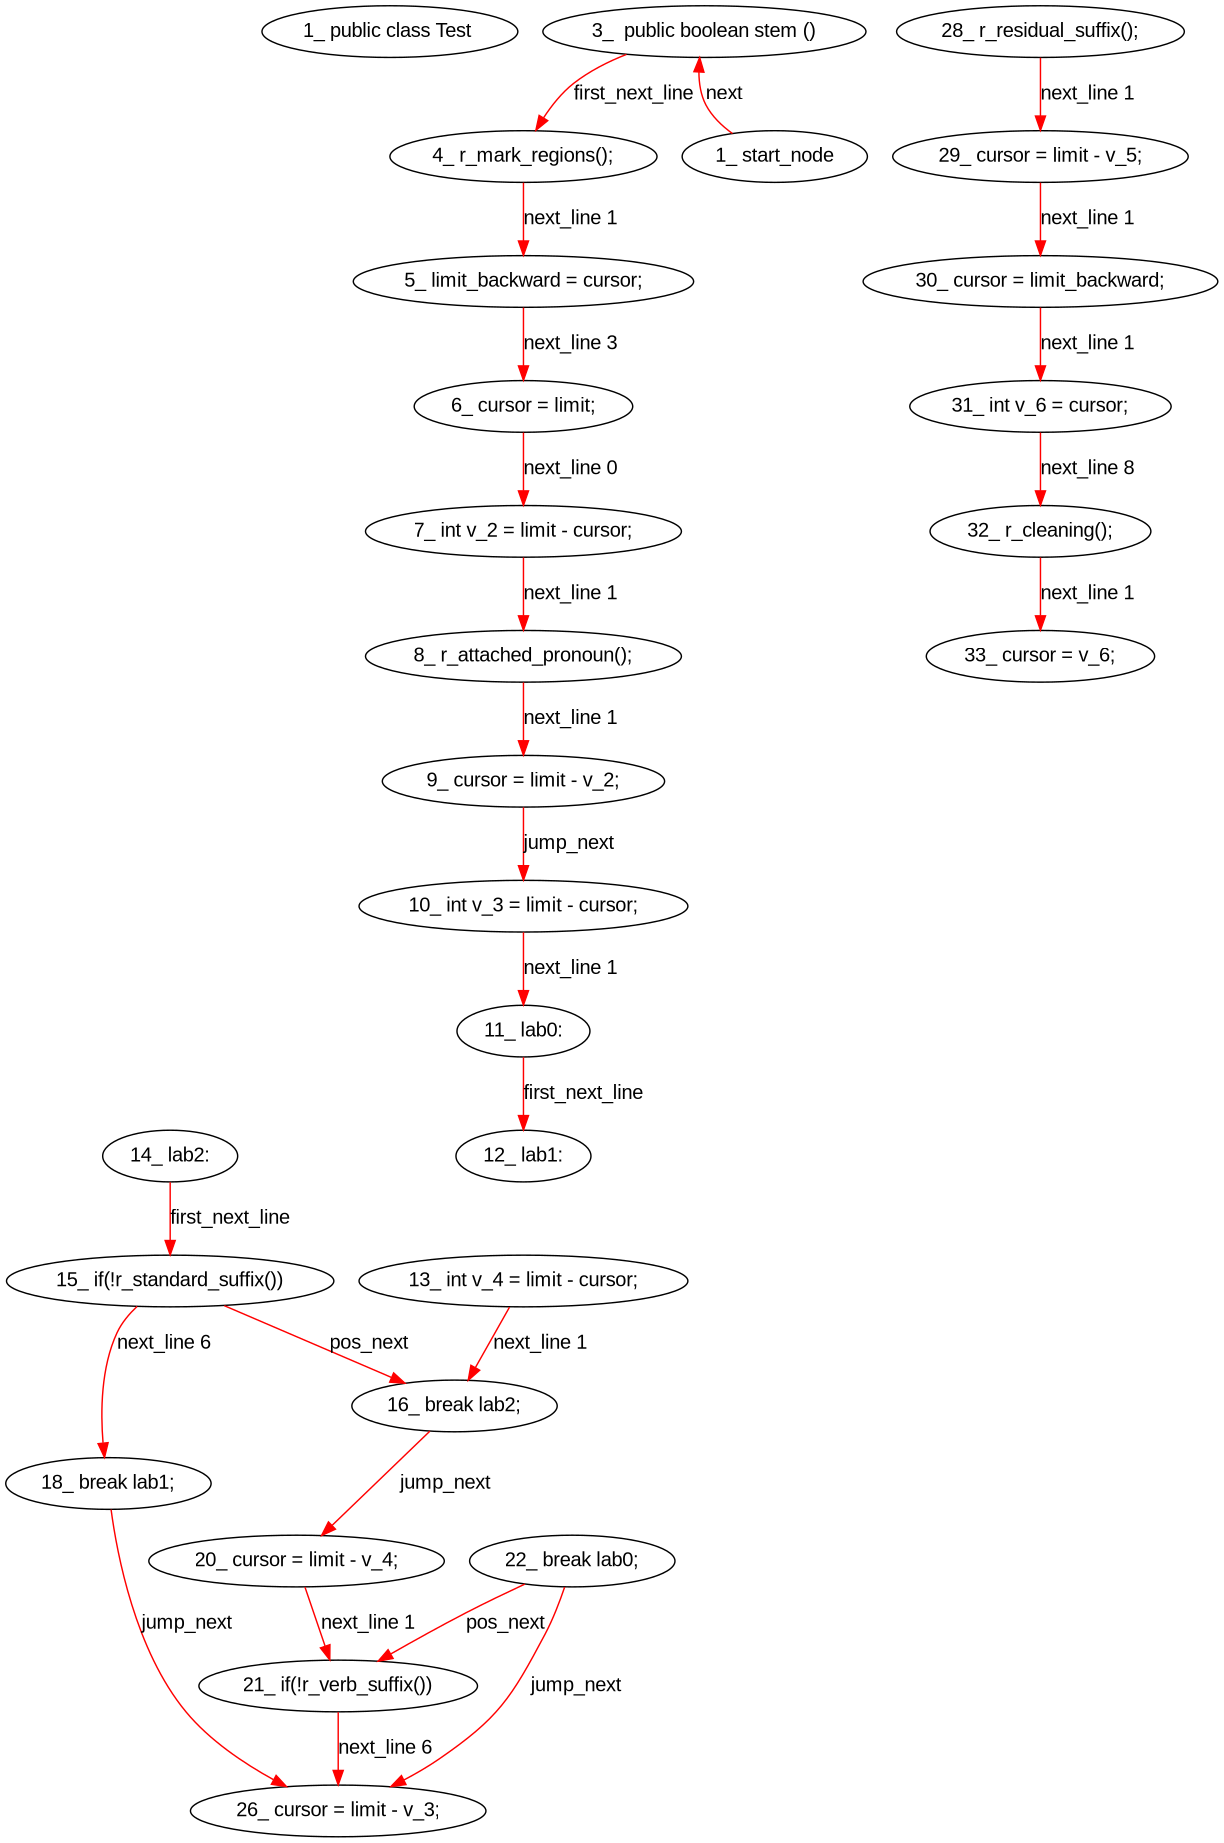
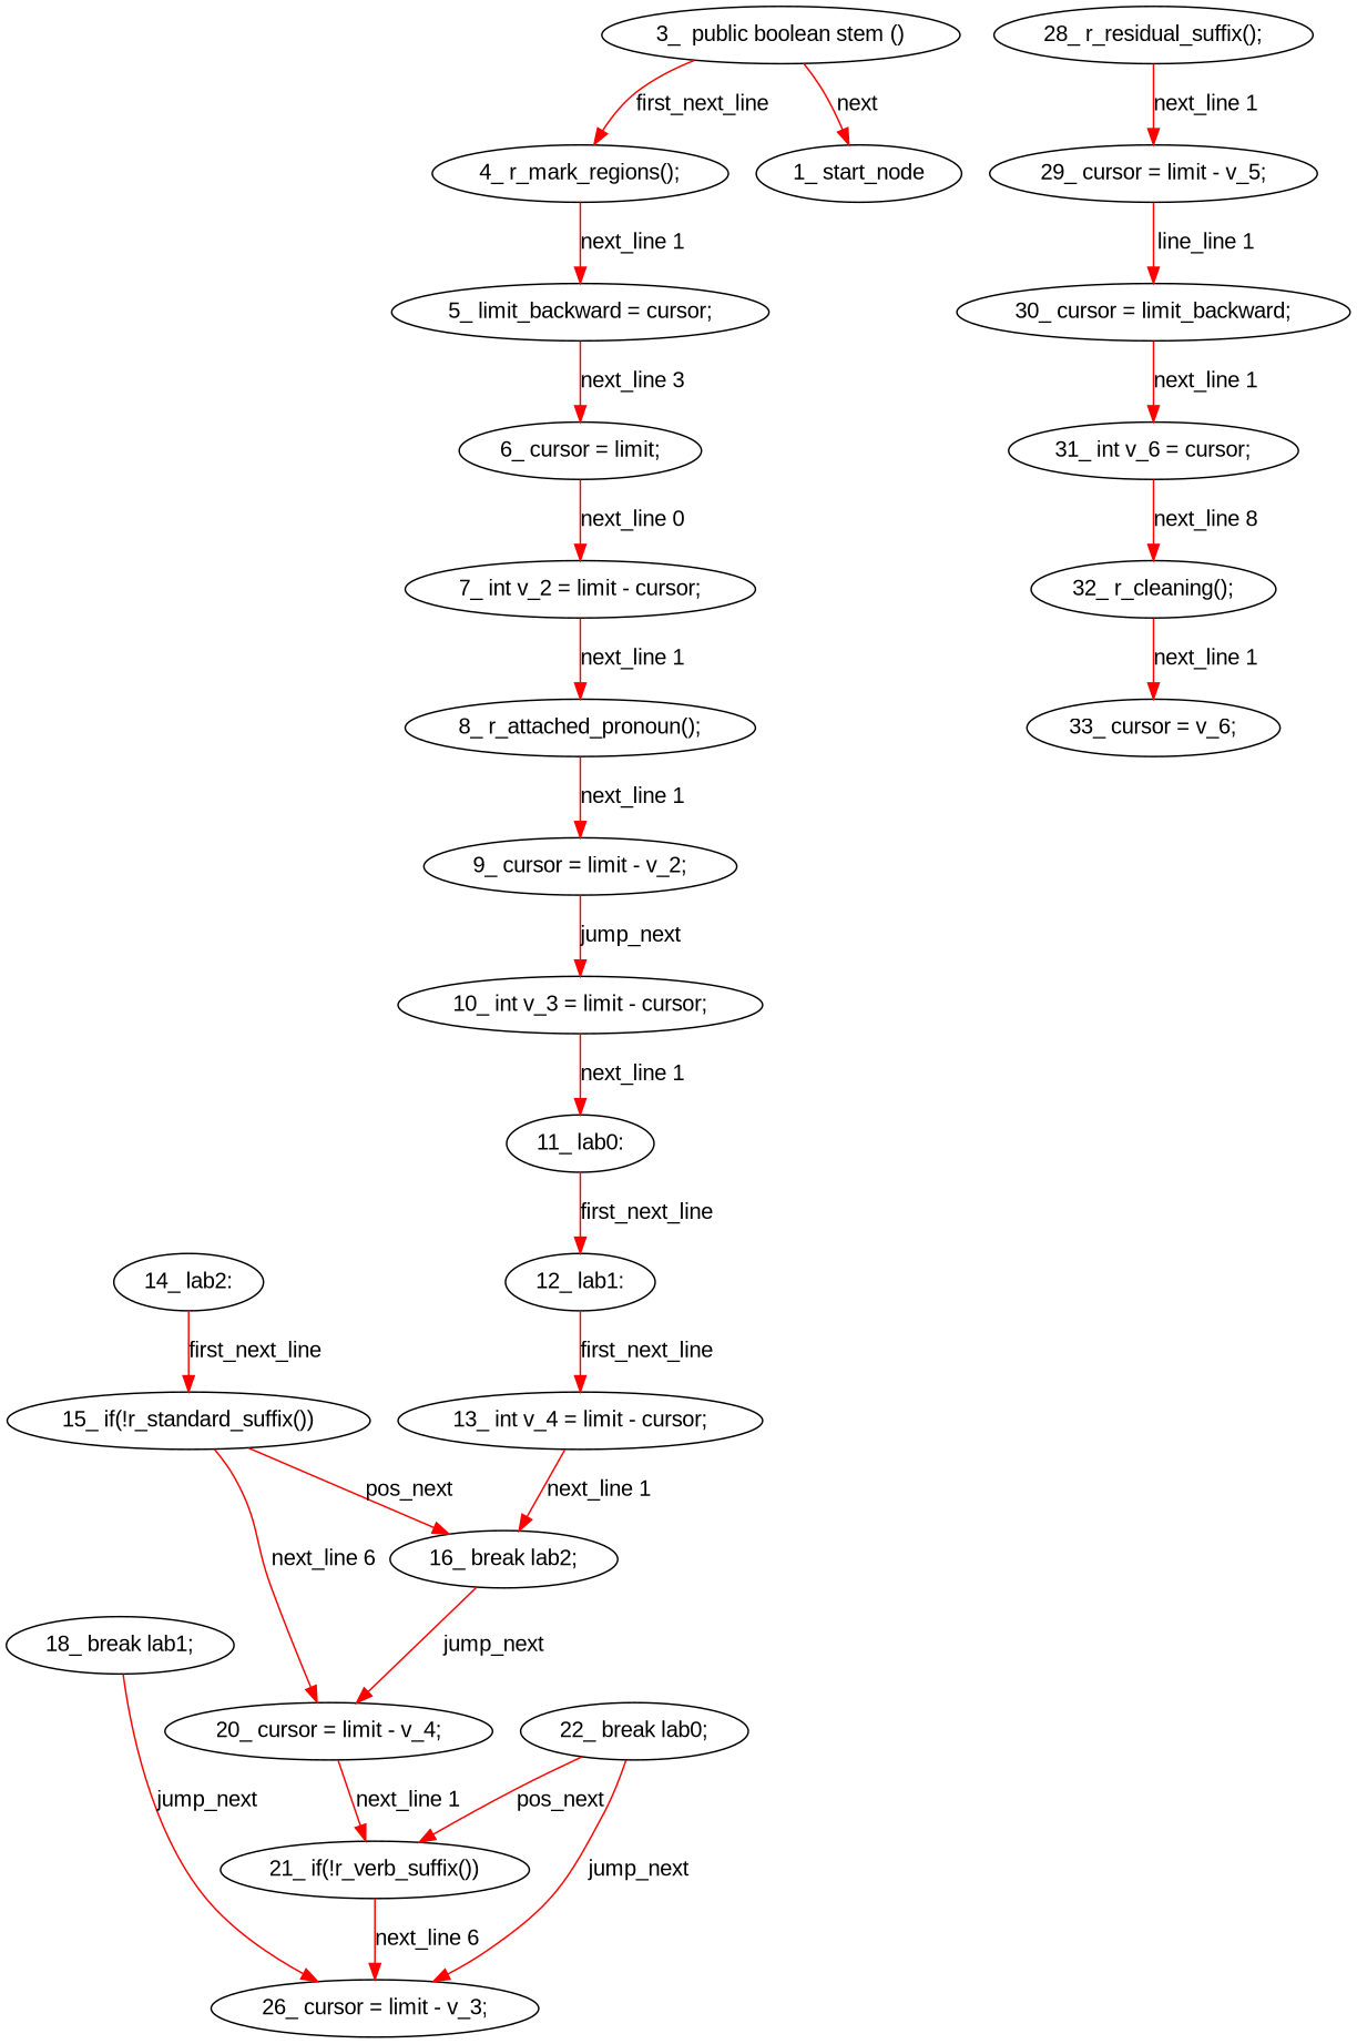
  digraph {
    fontname="Liberation Sans"
    node [fontname="Liberation Sans" type_label=expression_statement]
    edge [color=red controlflow_type="next_line 1" edge_type=CFG_edge fontname="Liberation Sans"]
-   n1 [label="1_\ public\ class\ Test\ " type_label=class_declaration]
    n2 [label="3_\ \ public\ boolean\ stem\ \(\)" type_label=method_declaration]
    n3 [label="4_\ r_mark_regions\(\);"]
    n4 [label="5_\ limit_backward\ =\ cursor;"]
    n5 [label="6_\ cursor\ =\ limit;"]
    n6 [label="7_\ int\ v_2\ =\ limit\ \-\ cursor;"]
    n7 [label="8_\ r_attached_pronoun\(\);"]
    n8 [label="9_\ cursor\ =\ limit\ \-\ v_2;"]
    n9 [label="10_\ int\ v_3\ =\ limit\ \-\ cursor;"]
    n10 [label="11_\ lab0:" type_label=label]
    n11 [label="12_\ lab1:" type_label=label]
    n12 [label="13_\ int\ v_4\ =\ limit\ \-\ cursor;"]
    n13 [label="16_\ break\ lab2;"]
    n14 [label="14_\ lab2:" type_label=label]
    n15 [label="15_\ if\(!r_standard_suffix\(\)\)" type_label=if]
    n16 [label="18_\ break\ lab1;"]
    n17 [label="20_\ cursor\ =\ limit\ \-\ v_4;"]
    n18 [label="26_\ cursor\ =\ limit\ \-\ v_3;"]
    n19 [label="21_\ if\(!r_verb_suffix\(\)\)" type_label=if]
    n20 [label="22_\ break\ lab0;"]
    n21 [label="28_\ r_residual_suffix\(\);"]
    n22 [label="29_\ cursor\ =\ limit\ \-\ v_5;"]
    n23 [label="30_\ cursor\ =\ limit_backward;"]
    n24 [label="31_\ int\ v_6\ =\ cursor;"]
    n25 [label="32_\ r_cleaning\(\);"]
    n26 [label="33_\ cursor\ =\ v_6;"]
    n27 [label="1_\ start_node" type_label=start]
    n2 -> n3 [controlflow_type=first_next_line label=first_next_line]
    n3 -> n4 [label="next_line 1"]
    n4 -> n5 [label="next_line 3"]
    n5 -> n6 [label="next_line 0"]
    n6 -> n7 [label="next_line 1"]
    n7 -> n8 [label="next_line 1"]
    n8 -> n9 [label=jump_next]
    n9 -> n10 [label="next_line 1"]
    n10 -> n11 [controlflow_type=first_next_line label=first_next_line]
+   n11 -> n12 [controlflow_type=first_next_line label=first_next_line]
    n12 -> n13 [label="next_line 1"]
    n13 -> n17 [controlflow_type=jump_next label=jump_next]
    n14 -> n15 [controlflow_type=first_next_line label=first_next_line]
    n15 -> n13 [controlflow_type=pos_next label=pos_next]
-   n15 -> n16 [controlflow_type="next_line 6" label="next_line 6"]
+   n15 -> n17 [controlflow_type="next_line 6" label="next_line 6"]
    n16 -> n18 [controlflow_type=jump_next label=jump_next]
    n17 -> n19 [label="next_line 1"]
    n19 -> n18 [controlflow_type="next_line 6" label="next_line 6"]
    n20 -> n18 [controlflow_type=jump_next label=jump_next]
    n20 -> n19 [controlflow_type=pos_next label=pos_next]
    n21 -> n22 [label="next_line 1"]
-   n22 -> n23 [label="next_line 1"]
+   n22 -> n23 [label="line_line 1"]
    n23 -> n24 [label="next_line 1"]
    n24 -> n25 [label="next_line 8"]
    n25 -> n26 [label="next_line 1"]
-   n27 -> n2 [controlflow_type=next label=next]
+   n2 -> n27 [controlflow_type=next label=next]
  }
